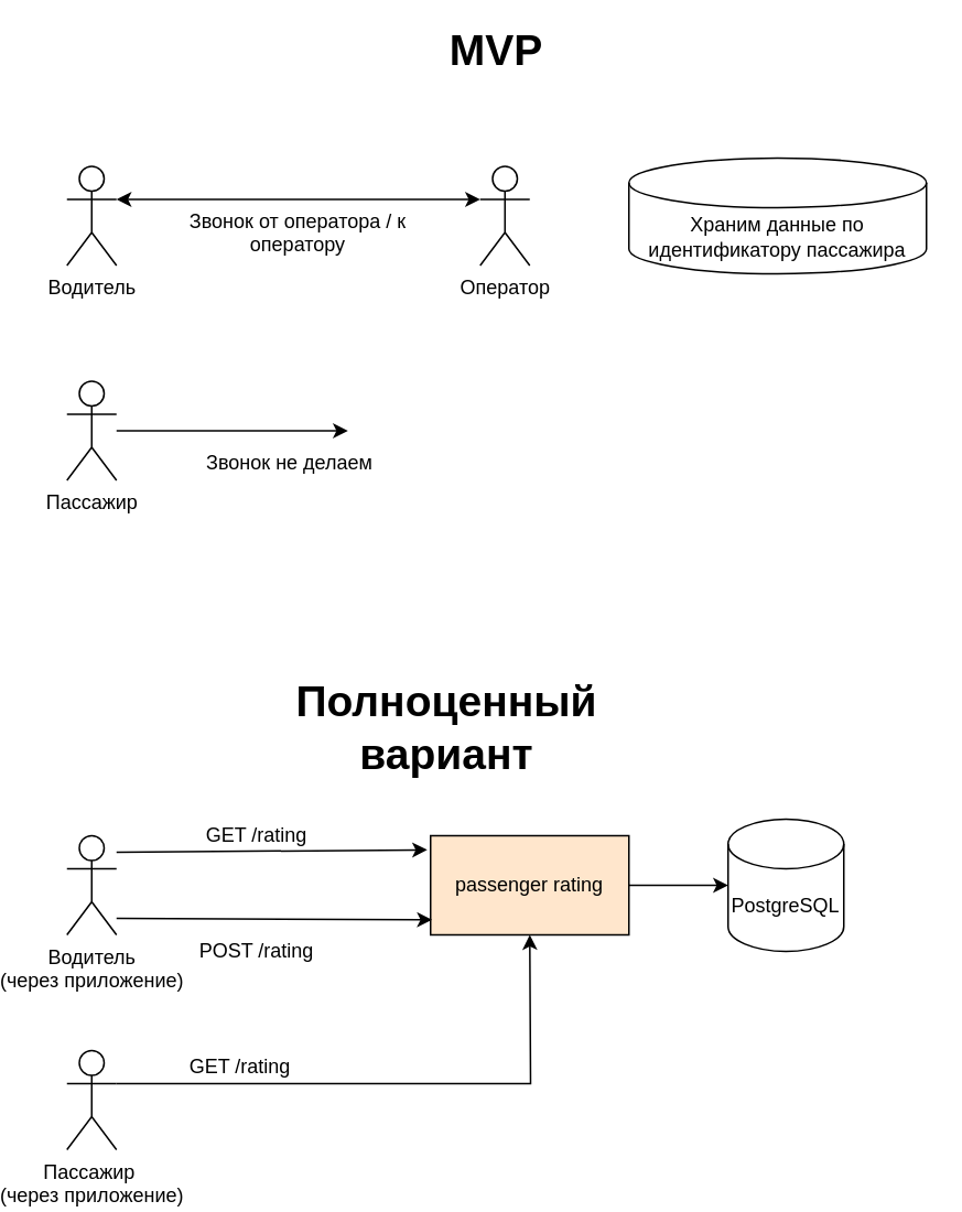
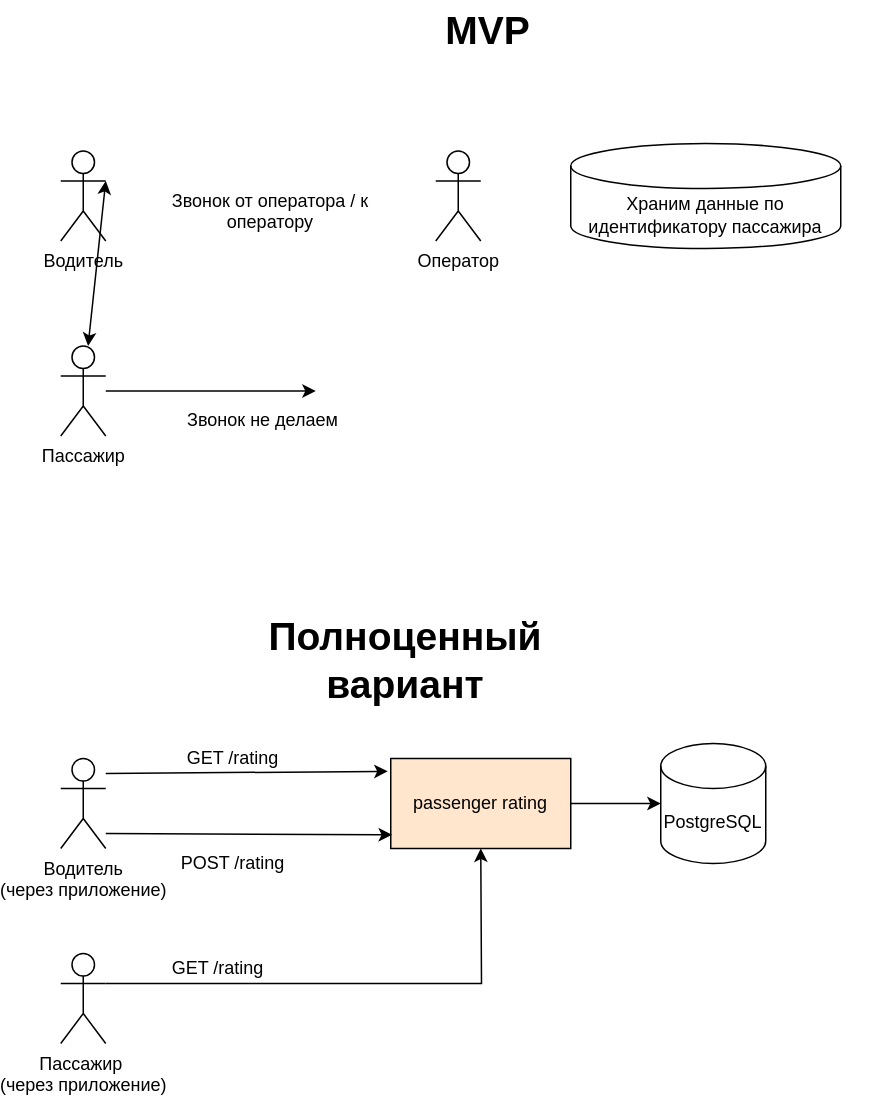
  <mxCell id="0" />
  <mxCell id="1" parent="0" />
  <mxCell id="2" value="Водитель" style="shape=umlActor;verticalLabelPosition=bottom;verticalAlign=top;html=1;outlineConnect=0;" vertex="1" parent="1"><mxGeometry x="20" y="100" width="30" height="60" as="geometry" /></mxCell>
  <mxCell id="3" value="Пассажир" style="shape=umlActor;verticalLabelPosition=bottom;verticalAlign=top;html=1;outlineConnect=0;" vertex="1" parent="1"><mxGeometry x="20" y="230" width="30" height="60" as="geometry" /></mxCell>
  <mxCell id="4" value="" style="endArrow=classic;html=1;" edge="1" parent="1" source="3"><mxGeometry width="50" height="50" relative="1" as="geometry"><mxPoint x="230" y="440" as="sourcePoint" /><mxPoint x="190" y="260" as="targetPoint" /></mxGeometry></mxCell>
  <mxCell id="5" value="Звонок не делаем" style="text;html=1;strokeColor=none;fillColor=none;align=center;verticalAlign=middle;whiteSpace=wrap;rounded=0;" vertex="1" parent="1"><mxGeometry x="90" y="270" width="130" height="20" as="geometry" /></mxCell>
  <mxCell id="6" value="Водитель &lt;br&gt;(через приложение)" style="shape=umlActor;verticalLabelPosition=bottom;verticalAlign=top;html=1;outlineConnect=0;" vertex="1" parent="1"><mxGeometry x="20" y="505" width="30" height="60" as="geometry" /></mxCell>
  <mxCell id="7" style="edgeStyle=orthogonalEdgeStyle;rounded=0;orthogonalLoop=1;jettySize=auto;html=1;exitX=1;exitY=0.333;exitDx=0;exitDy=0;exitPerimeter=0;" edge="1" parent="1" source="8"><mxGeometry relative="1" as="geometry"><mxPoint x="300" y="565" as="targetPoint" /></mxGeometry></mxCell>
  <mxCell id="8" value="Пассажир&amp;nbsp;&lt;br&gt;(через приложение)" style="shape=umlActor;verticalLabelPosition=bottom;verticalAlign=top;html=1;outlineConnect=0;" vertex="1" parent="1"><mxGeometry x="20" y="635" width="30" height="60" as="geometry" /></mxCell>
  <mxCell id="9" value="PostgreSQL" style="shape=cylinder3;whiteSpace=wrap;html=1;boundedLbl=1;backgroundOutline=1;size=15;" vertex="1" parent="1"><mxGeometry x="420" y="495" width="70" height="80" as="geometry" /></mxCell>
  <mxCell id="10" style="edgeStyle=orthogonalEdgeStyle;rounded=0;orthogonalLoop=1;jettySize=auto;html=1;exitX=1;exitY=0.5;exitDx=0;exitDy=0;" edge="1" parent="1" source="11" target="9"><mxGeometry relative="1" as="geometry" /></mxCell>
  <mxCell id="11" value="passenger rating" style="rounded=0;whiteSpace=wrap;html=1;fillColor=#ffe6cc;" vertex="1" parent="1"><mxGeometry x="240" y="505" width="120" height="60" as="geometry" /></mxCell>
  <mxCell id="12" value="" style="endArrow=classic;html=1;entryX=0.007;entryY=0.848;entryDx=0;entryDy=0;entryPerimeter=0;" edge="1" parent="1" target="11"><mxGeometry width="50" height="50" relative="1" as="geometry"><mxPoint x="50" y="555" as="sourcePoint" /><mxPoint x="240" y="555" as="targetPoint" /></mxGeometry></mxCell>
  <mxCell id="13" value="" style="endArrow=classic;html=1;entryX=-0.017;entryY=0.143;entryDx=0;entryDy=0;entryPerimeter=0;" edge="1" parent="1" target="11"><mxGeometry width="50" height="50" relative="1" as="geometry"><mxPoint x="50" y="515" as="sourcePoint" /><mxPoint x="240" y="515" as="targetPoint" /></mxGeometry></mxCell>
  <mxCell id="14" value="GET /rating" style="text;html=1;strokeColor=none;fillColor=none;align=center;verticalAlign=middle;whiteSpace=wrap;rounded=0;" vertex="1" parent="1"><mxGeometry x="80" y="495" width="110" height="20" as="geometry" /></mxCell>
  <mxCell id="15" value="POST /rating" style="text;html=1;strokeColor=none;fillColor=none;align=center;verticalAlign=middle;whiteSpace=wrap;rounded=0;" vertex="1" parent="1"><mxGeometry x="80" y="565" width="110" height="20" as="geometry" /></mxCell>
  <mxCell id="16" value="GET /rating" style="text;html=1;strokeColor=none;fillColor=none;align=center;verticalAlign=middle;whiteSpace=wrap;rounded=0;" vertex="1" parent="1"><mxGeometry x="70" y="635" width="110" height="20" as="geometry" /></mxCell>
- <mxCell id="17" value="MVP" style="text;html=1;strokeColor=none;fillColor=none;align=center;verticalAlign=middle;whiteSpace=wrap;rounded=0;fontSize=26;fontStyle=1" vertex="1" parent="1"><mxGeometry x="260" y="20" width="40" height="20" as="geometry" /></mxCell>
+ <mxCell id="17" value="MVP" style="text;html=1;strokeColor=none;fillColor=none;align=center;verticalAlign=middle;whiteSpace=wrap;rounded=0;fontSize=26;fontStyle=1" vertex="1" parent="1"><mxGeometry x="285" y="10" width="40" height="20" as="geometry" /></mxCell>
  <mxCell id="18" value="Полноценный вариант" style="text;html=1;strokeColor=none;fillColor=none;align=center;verticalAlign=middle;whiteSpace=wrap;rounded=0;fontSize=26;fontStyle=1" vertex="1" parent="1"><mxGeometry x="230" y="430" width="40" height="20" as="geometry" /></mxCell>
  <mxCell id="19" value="Оператор" style="shape=umlActor;verticalLabelPosition=bottom;verticalAlign=top;html=1;outlineConnect=0;" vertex="1" parent="1"><mxGeometry x="270" y="100" width="30" height="60" as="geometry" /></mxCell>
  <mxCell id="20" value="Храним данные по идентификатору пассажира" style="shape=cylinder3;whiteSpace=wrap;html=1;boundedLbl=1;backgroundOutline=1;size=15;fontSize=12;" vertex="1" parent="1"><mxGeometry x="360" y="95" width="180" height="70" as="geometry" /></mxCell>
- <mxCell id="21" value="" style="endArrow=classic;startArrow=classic;html=1;fontSize=12;entryX=0;entryY=0.333;entryDx=0;entryDy=0;entryPerimeter=0;exitX=1;exitY=0.333;exitDx=0;exitDy=0;exitPerimeter=0;" edge="1" parent="1" source="2" target="19"><mxGeometry width="50" height="50" relative="1" as="geometry"><mxPoint x="130" y="160" as="sourcePoint" /><mxPoint x="180" y="110" as="targetPoint" /></mxGeometry></mxCell>
+ <mxCell id="21" value="" style="endArrow=classic;startArrow=classic;html=1;fontSize=12;exitX=1;exitY=0.333;exitDx=0;exitDy=0;exitPerimeter=0;" edge="1" parent="1" source="2" target="3"><mxGeometry width="50" height="50" relative="1" as="geometry"><mxPoint x="130" y="160" as="sourcePoint" /><mxPoint x="180" y="110" as="targetPoint" /></mxGeometry></mxCell>
  <mxCell id="22" value="Звонок от оператора / к оператору" style="text;whiteSpace=wrap;html=1;fontSize=12;align=center;" vertex="1" parent="1"><mxGeometry x="90" y="120" width="140" height="30" as="geometry" /></mxCell>
